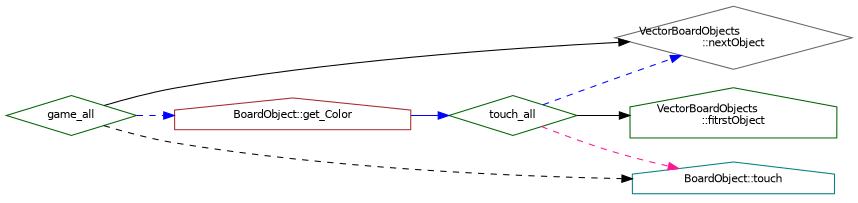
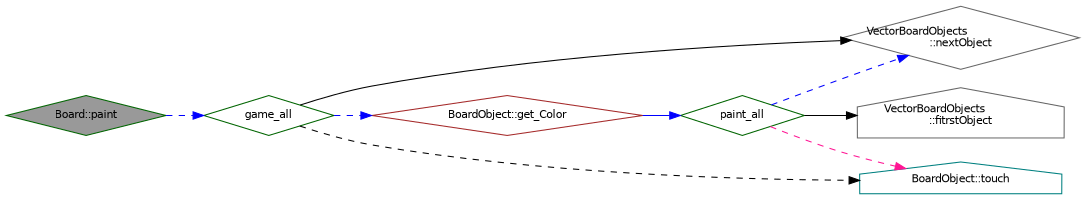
  digraph {
    rankdir=LR
    node [color=darkgreen fillcolor=white fontname=Helvetica fontsize=10 shape=diamond style=filled]
    edge [color=blue fontname=Helvetica fontsize=10 labelfontname=Helvetica labelfontsize=10 style=dashed]
+   n1 [fillcolor=grey60 fontcolor=black height=0.2 label="Board::paint" width=0.4]
    n2 [height=0.2 label=game_all width=0.4]
-   n3 [color=brown height=0.2 label="BoardObject::get_Color" shape=house width=0.4]
+   n3 [color=brown height=0.2 label="BoardObject::get_Color" width=0.4]
    n4 [color=gray40 height=0.2 label="VectorBoardObjects\l::nextObject" width=0.4]
    n5 [color=teal height=0.2 label="BoardObject::touch" shape=house width=0.4]
-   n6 [height=0.2 label=touch_all width=0.4]
-   n7 [height=0.2 label="VectorBoardObjects\l::fitrstObject" shape=house width=0.4]
+   n6 [height=0.2 label=paint_all width=0.4]
+   n7 [color=gray40 height=0.2 label="VectorBoardObjects\l::fitrstObject" shape=house width=0.4]
+   n1 -> n2
    n2 -> n3
    n2 -> n4 [color=black style=solid]
    n2 -> n5 [color=black]
    n3 -> n6 [style=solid]
    n6 -> n4
    n6 -> n5 [color=deeppink]
    n6 -> n7 [color=black style=solid]
  }
